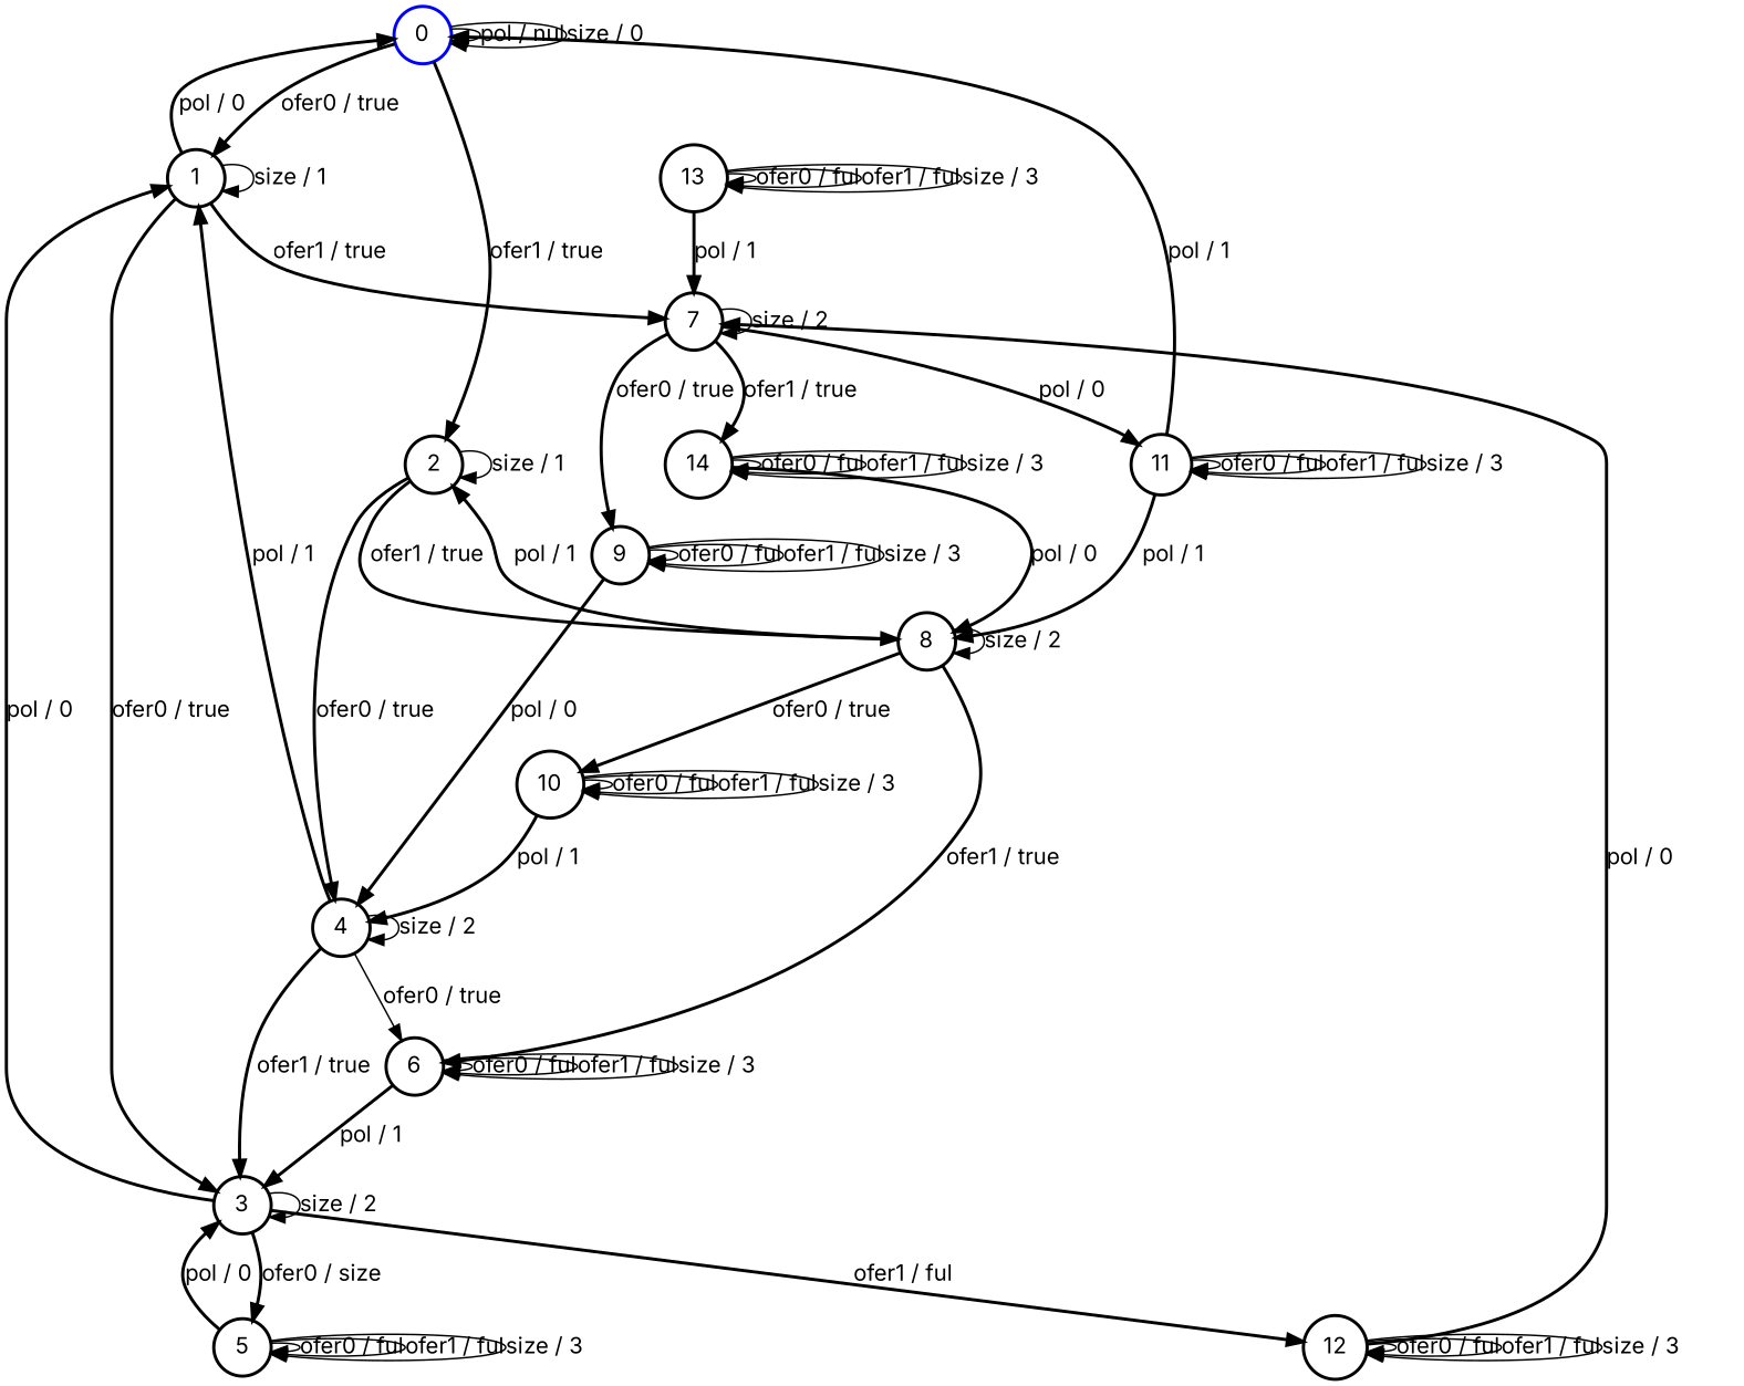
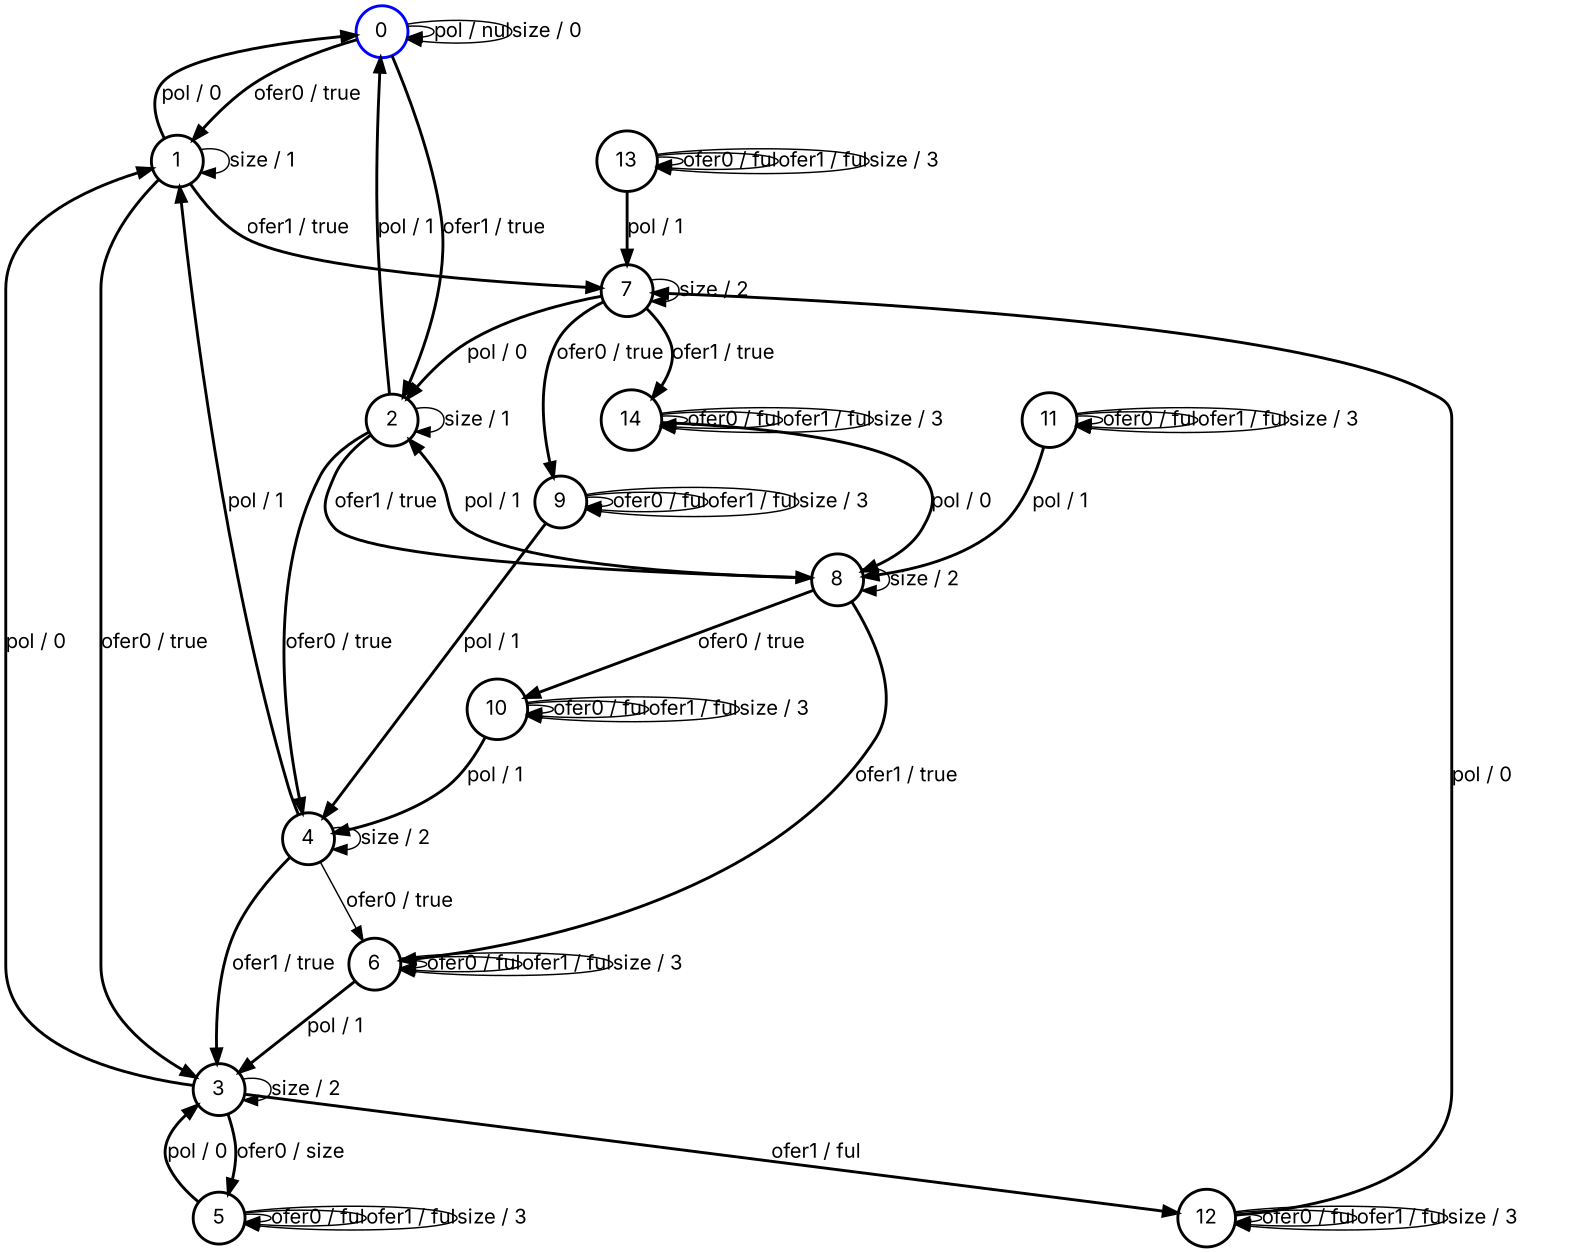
  digraph {
    fontname=Inter
    node [fontname=Inter shape=circle style=bold]
    edge [fontname=Inter]
    n1 [color=blue label=0]
    n2 [label=1]
    n3 [label=2]
    n4 [label=3]
    n5 [label=7]
    n6 [label=4]
    n7 [label=8]
    n8 [label=5]
    n9 [label=12]
    n10 [label=9]
    n11 [label=14]
    n12 [label=6]
    n13 [label=10]
    n14 [label=13]
    n15 [label=11]
    n1 -> n1 [label="pol / nul"]
    n1 -> n1 [label="size / 0"]
    n1 -> n2 [label="ofer0 / true" style=bold]
    n1 -> n3 [label="ofer1 / true" style=bold]
    n2 -> n1 [label="pol / 0" style=bold]
    n2 -> n2 [label="size / 1"]
    n2 -> n4 [label="ofer0 / true" style=bold]
    n2 -> n5 [label="ofer1 / true" style=bold]
-   n15 -> n1 [label="pol / 1" style=bold]
+   n3 -> n1 [label="pol / 1" style=bold]
    n3 -> n3 [label="size / 1"]
    n3 -> n6 [label="ofer0 / true" style=bold]
    n3 -> n7 [label="ofer1 / true" style=bold]
    n4 -> n2 [label="pol / 0" style=bold]
    n4 -> n4 [label="size / 2"]
    n4 -> n8 [label="ofer0 / size" style=bold]
    n4 -> n9 [label="ofer1 / ful" style=bold]
-   n5 -> n15 [label="pol / 0" style=bold]
+   n5 -> n3 [label="pol / 0" style=bold]
    n5 -> n5 [label="size / 2"]
    n5 -> n10 [label="ofer0 / true" style=bold]
    n5 -> n11 [label="ofer1 / true" style=bold]
    n6 -> n2 [label="pol / 1" style=bold]
    n6 -> n4 [label="ofer1 / true" style=bold]
    n6 -> n6 [label="size / 2"]
    n6 -> n12 [label="ofer0 / true" style=solid]
    n7 -> n3 [label="pol / 1" style=bold]
    n7 -> n7 [label="size / 2"]
    n7 -> n12 [label="ofer1 / true" style=bold]
    n7 -> n13 [label="ofer0 / true" style=bold]
    n8 -> n4 [label="pol / 0" style=bold]
    n8 -> n8 [label="ofer0 / ful"]
    n8 -> n8 [label="ofer1 / ful"]
    n8 -> n8 [label="size / 3"]
    n9 -> n5 [label="pol / 0" style=bold]
    n9 -> n9 [label="ofer0 / ful"]
    n9 -> n9 [label="ofer1 / ful"]
    n9 -> n9 [label="size / 3"]
-   n10 -> n6 [label="pol / 0" style=bold]
+   n10 -> n6 [label="pol / 1" style=bold]
    n10 -> n10 [label="ofer0 / ful"]
    n10 -> n10 [label="ofer1 / ful"]
    n10 -> n10 [label="size / 3"]
    n11 -> n7 [label="pol / 0" style=bold]
    n11 -> n11 [label="ofer0 / ful"]
    n11 -> n11 [label="ofer1 / ful"]
    n11 -> n11 [label="size / 3"]
    n12 -> n4 [label="pol / 1" style=bold]
    n12 -> n12 [label="ofer0 / ful"]
    n12 -> n12 [label="ofer1 / ful"]
    n12 -> n12 [label="size / 3"]
    n13 -> n6 [label="pol / 1" style=bold]
    n13 -> n13 [label="ofer0 / ful"]
    n13 -> n13 [label="ofer1 / ful"]
    n13 -> n13 [label="size / 3"]
    n14 -> n5 [label="pol / 1" style=bold]
    n14 -> n14 [label="ofer0 / ful"]
    n14 -> n14 [label="ofer1 / ful"]
    n14 -> n14 [label="size / 3"]
    n15 -> n7 [label="pol / 1" style=bold]
    n15 -> n15 [label="ofer0 / ful"]
    n15 -> n15 [label="ofer1 / ful"]
    n15 -> n15 [label="size / 3"]
  }
